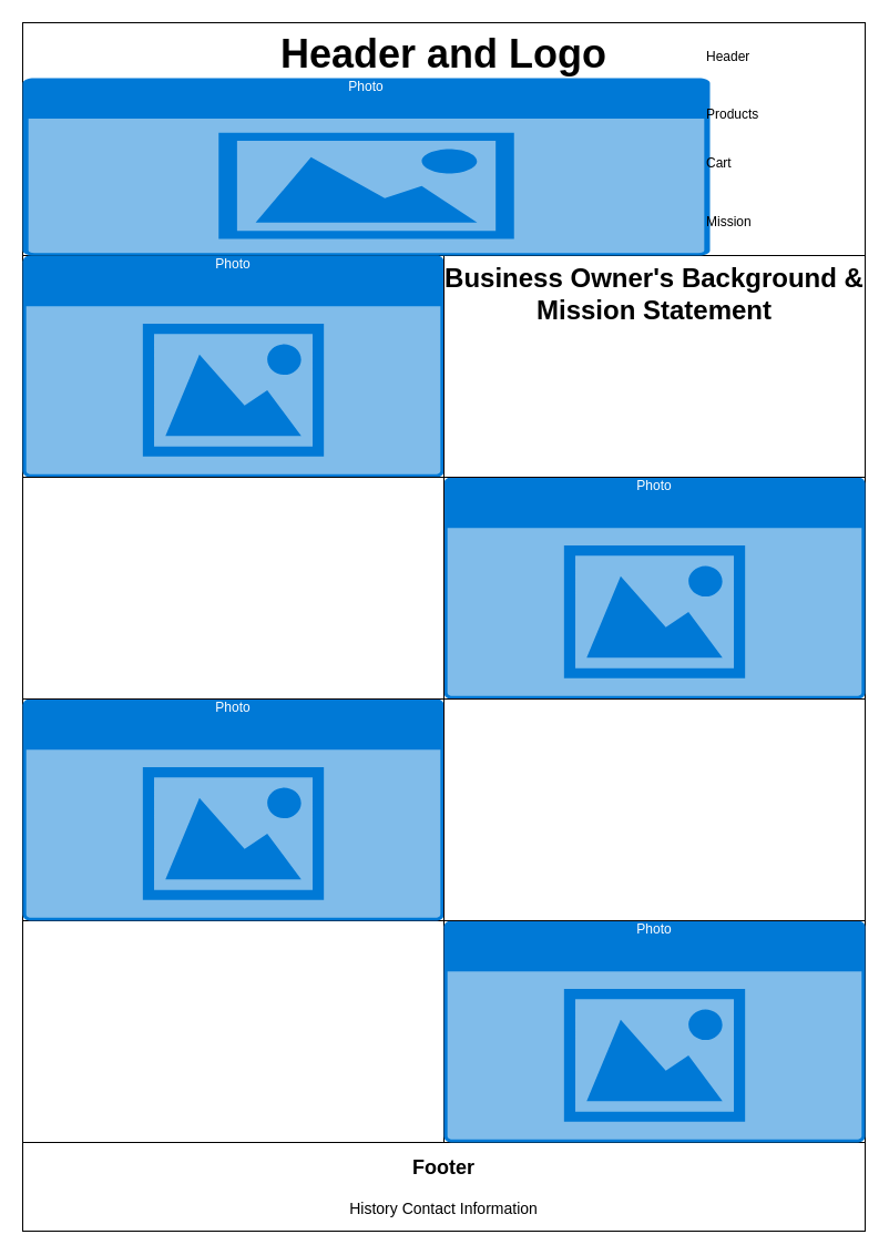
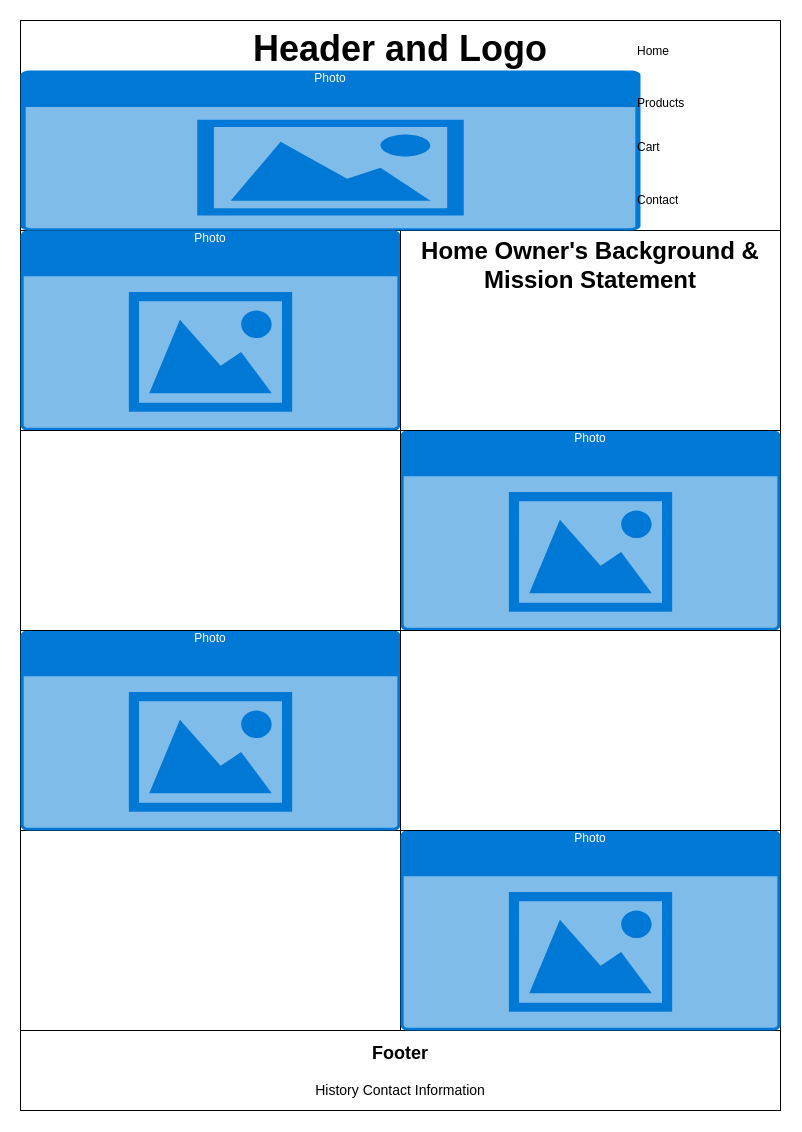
  <mxCell id="0" />
  <mxCell id="1" parent="0" />
  <mxCell id="2" value="" style="rounded=0;whiteSpace=wrap;html=1;" parent="1" vertex="1"><mxGeometry x="20" width="760" height="1090" as="geometry" y="20" /></mxCell>
  <mxCell id="3" value="" style="rounded=0;whiteSpace=wrap;html=1;" parent="1" vertex="1"><mxGeometry x="20" y="830" width="380" height="200" as="geometry" /></mxCell>
  <mxCell id="4" value="" style="rounded=0;whiteSpace=wrap;html=1;" parent="1" vertex="1"><mxGeometry x="20" width="760" height="210" as="geometry" y="20" /></mxCell>
  <mxCell id="5" value="&lt;h1 style=&quot;margin-top: 0px;&quot;&gt;&lt;font style=&quot;font-size: 36px;&quot;&gt;Header and Logo&lt;/font&gt;&lt;/h1&gt;" style="text;html=1;whiteSpace=wrap;overflow=hidden;rounded=0;align=center;" parent="1" vertex="1"><mxGeometry x="20" width="760" height="210" as="geometry" y="20" /></mxCell>
  <mxCell id="6" value="" style="rounded=0;whiteSpace=wrap;html=1;" parent="1" vertex="1"><mxGeometry x="20" y="1030" width="760" height="80" as="geometry" /></mxCell>
  <mxCell id="7" value="&lt;h1 style=&quot;margin-top: 0px;&quot;&gt;&lt;font style=&quot;font-size: 18px;&quot;&gt;Footer&lt;/font&gt;&lt;/h1&gt;&lt;div&gt;&lt;font style=&quot;font-size: 14px;&quot;&gt;History Contact Information&lt;/font&gt;&lt;/div&gt;" style="text;html=1;whiteSpace=wrap;overflow=hidden;rounded=0;align=center;" parent="1" vertex="1"><mxGeometry x="20" y="1030" width="760" height="80" as="geometry" /></mxCell>
  <mxCell id="8" value="Photo" style="html=1;whiteSpace=wrap;strokeColor=none;fillColor=#0079D6;labelPosition=center;verticalLabelPosition=middle;verticalAlign=top;align=center;fontSize=12;outlineConnect=0;spacingTop=-6;fontColor=#FFFFFF;sketch=0;shape=mxgraph.sitemap.photo;" parent="1" vertex="1"><mxGeometry x="20" y="230" width="380" height="200" as="geometry" /></mxCell>
  <mxCell id="9" value="Photo" style="html=1;whiteSpace=wrap;strokeColor=none;fillColor=#0079D6;labelPosition=center;verticalLabelPosition=middle;verticalAlign=top;align=center;fontSize=12;outlineConnect=0;spacingTop=-6;fontColor=#FFFFFF;sketch=0;shape=mxgraph.sitemap.photo;" parent="1" vertex="1"><mxGeometry x="400" y="830" width="380" height="200" as="geometry" /></mxCell>
  <mxCell id="10" value="Photo" style="html=1;whiteSpace=wrap;strokeColor=none;fillColor=#0079D6;labelPosition=center;verticalLabelPosition=middle;verticalAlign=top;align=center;fontSize=12;outlineConnect=0;spacingTop=-6;fontColor=#FFFFFF;sketch=0;shape=mxgraph.sitemap.photo;" parent="1" vertex="1"><mxGeometry x="20" y="630" width="380" height="200" as="geometry" /></mxCell>
  <mxCell id="11" value="Photo" style="html=1;whiteSpace=wrap;strokeColor=none;fillColor=#0079D6;labelPosition=center;verticalLabelPosition=middle;verticalAlign=top;align=center;fontSize=12;outlineConnect=0;spacingTop=-6;fontColor=#FFFFFF;sketch=0;shape=mxgraph.sitemap.photo;" parent="1" vertex="1"><mxGeometry x="400" y="430" width="380" height="200" as="geometry" /></mxCell>
  <mxCell id="12" value="" style="rounded=0;whiteSpace=wrap;html=1;" parent="1" vertex="1"><mxGeometry x="400" y="230" width="380" height="200" as="geometry" /></mxCell>
  <mxCell id="13" value="" style="rounded=0;whiteSpace=wrap;html=1;" parent="1" vertex="1"><mxGeometry x="20" y="430" width="380" height="200" as="geometry" /></mxCell>
  <mxCell id="14" value="" style="rounded=0;whiteSpace=wrap;html=1;" parent="1" vertex="1"><mxGeometry x="400" y="630" width="380" height="200" as="geometry" /></mxCell>
- <mxCell id="15" value="&lt;h1 style=&quot;margin-top: 0px;&quot;&gt;Business Owner's Background &amp;amp; Mission Statement&lt;/h1&gt;" style="text;html=1;whiteSpace=wrap;overflow=hidden;rounded=0;align=center;" parent="1" vertex="1"><mxGeometry x="400" y="230" width="380" height="200" as="geometry" /></mxCell>
+ <mxCell id="15" value="&lt;h1 style=&quot;margin-top: 0px;&quot;&gt;Home Owner's Background &amp;amp; Mission Statement&lt;/h1&gt;" style="text;html=1;whiteSpace=wrap;overflow=hidden;rounded=0;align=center;" parent="1" vertex="1"><mxGeometry x="400" y="230" width="380" height="200" as="geometry" /></mxCell>
  <mxCell id="16" value="Photo" style="html=1;whiteSpace=wrap;strokeColor=none;fillColor=#0079D6;labelPosition=center;verticalLabelPosition=middle;verticalAlign=top;align=center;fontSize=12;outlineConnect=0;spacingTop=-6;fontColor=#FFFFFF;sketch=0;shape=mxgraph.sitemap.photo;" parent="1" vertex="1"><mxGeometry x="20" y="70" width="620" height="160" as="geometry" /></mxCell>
  <mxCell id="17" value="" style="shape=table;startSize=0;container=1;collapsible=0;childLayout=tableLayout;fontSize=11;fillColor=none;strokeColor=none;" parent="1" vertex="1"><mxGeometry x="630" width="150" height="210" as="geometry" y="20" /></mxCell>
  <mxCell id="18" value="" style="shape=tableRow;horizontal=0;startSize=0;swimlaneHead=0;swimlaneBody=0;strokeColor=inherit;top=0;left=0;bottom=0;right=0;collapsible=0;dropTarget=0;fillColor=none;points=[[0,0.5],[1,0.5]];portConstraint=eastwest;fontSize=16;" parent="17" vertex="1"><mxGeometry width="150" height="61" as="geometry" /></mxCell>
- <mxCell id="19" value="Header" style="shape=partialRectangle;html=1;whiteSpace=wrap;connectable=0;strokeColor=inherit;overflow=hidden;fillColor=none;top=0;left=0;bottom=0;right=0;pointerEvents=1;fontSize=12;align=left;spacingLeft=5;" parent="18" vertex="1"><mxGeometry width="150" height="61" as="geometry"><mxRectangle width="150" height="61" as="alternateBounds" /></mxGeometry></mxCell>
+ <mxCell id="19" value="Home" style="shape=partialRectangle;html=1;whiteSpace=wrap;connectable=0;strokeColor=inherit;overflow=hidden;fillColor=none;top=0;left=0;bottom=0;right=0;pointerEvents=1;fontSize=12;align=left;spacingLeft=5;" parent="18" vertex="1"><mxGeometry width="150" height="61" as="geometry"><mxRectangle width="150" height="61" as="alternateBounds" /></mxGeometry></mxCell>
  <mxCell id="20" value="" style="shape=tableRow;horizontal=0;startSize=0;swimlaneHead=0;swimlaneBody=0;strokeColor=inherit;top=0;left=0;bottom=0;right=0;collapsible=0;dropTarget=0;fillColor=none;points=[[0,0.5],[1,0.5]];portConstraint=eastwest;fontSize=16;" parent="17" vertex="1"><mxGeometry y="61" width="150" height="44" as="geometry" /></mxCell>
  <mxCell id="21" value="Products" style="shape=partialRectangle;html=1;whiteSpace=wrap;connectable=0;strokeColor=inherit;overflow=hidden;fillColor=none;top=0;left=0;bottom=0;right=0;pointerEvents=1;fontSize=12;align=left;spacingLeft=5;" parent="20" vertex="1"><mxGeometry width="150" height="44" as="geometry"><mxRectangle width="150" height="44" as="alternateBounds" /></mxGeometry></mxCell>
  <mxCell id="22" value="" style="shape=tableRow;horizontal=0;startSize=0;swimlaneHead=0;swimlaneBody=0;strokeColor=inherit;top=0;left=0;bottom=0;right=0;collapsible=0;dropTarget=0;fillColor=none;points=[[0,0.5],[1,0.5]];portConstraint=eastwest;fontSize=16;" parent="17" vertex="1"><mxGeometry y="105" width="150" height="44" as="geometry" /></mxCell>
  <mxCell id="23" value="Cart" style="shape=partialRectangle;html=1;whiteSpace=wrap;connectable=0;strokeColor=inherit;overflow=hidden;fillColor=none;top=0;left=0;bottom=0;right=0;pointerEvents=1;fontSize=12;align=left;spacingLeft=5;" parent="22" vertex="1"><mxGeometry width="150" height="44" as="geometry"><mxRectangle width="150" height="44" as="alternateBounds" /></mxGeometry></mxCell>
  <mxCell id="24" style="shape=tableRow;horizontal=0;startSize=0;swimlaneHead=0;swimlaneBody=0;strokeColor=inherit;top=0;left=0;bottom=0;right=0;collapsible=0;dropTarget=0;fillColor=none;points=[[0,0.5],[1,0.5]];portConstraint=eastwest;fontSize=16;" parent="17" vertex="1"><mxGeometry y="149" width="150" height="61" as="geometry" /></mxCell>
- <mxCell id="25" value="Mission" style="shape=partialRectangle;html=1;whiteSpace=wrap;connectable=0;strokeColor=inherit;overflow=hidden;fillColor=none;top=0;left=0;bottom=0;right=0;pointerEvents=1;fontSize=12;align=left;spacingLeft=5;" parent="24" vertex="1"><mxGeometry width="150" height="61" as="geometry"><mxRectangle width="150" height="61" as="alternateBounds" /></mxGeometry></mxCell>
+ <mxCell id="25" value="Contact" style="shape=partialRectangle;html=1;whiteSpace=wrap;connectable=0;strokeColor=inherit;overflow=hidden;fillColor=none;top=0;left=0;bottom=0;right=0;pointerEvents=1;fontSize=12;align=left;spacingLeft=5;" parent="24" vertex="1"><mxGeometry width="150" height="61" as="geometry"><mxRectangle width="150" height="61" as="alternateBounds" /></mxGeometry></mxCell>
